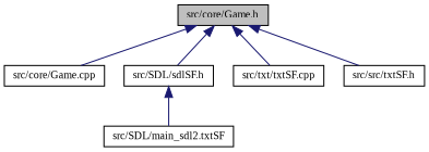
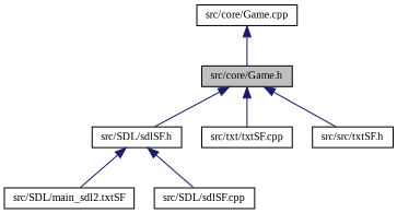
  digraph {
    fontname="Liberation Serif"
    node [color=black fillcolor=white fontname="Liberation Serif" fontsize=10 shape=record style=filled]
    edge [color=midnightblue dir=back fontname="Liberation Serif" fontsize=10 labelfontname=Helvetica labelfontsize=10 style=solid]
    n1 [fillcolor=grey75 fontcolor=black height=0.2 label="src/core/Game.h" width=0.4]
    n2 [height=0.2 label="src/core/Game.cpp" width=0.4]
    n3 [height=0.2 label="src/SDL/sdlSF.h" width=0.4]
    n4 [height=0.2 label="src/txt/txtSF.cpp" width=0.4]
    n5 [height=0.2 label="src/src/txtSF.h" width=0.4]
    n6 [height=0.2 label="src/SDL/main_sdl2.txtSF" width=0.4]
-   n1 -> n2
+   n7 [height=0.2 label="src/SDL/sdlSF.cpp" width=0.4]
+   n2 -> n1
    n1 -> n3
    n1 -> n4
    n1 -> n5
    n3 -> n6
+   n3 -> n7
  }
